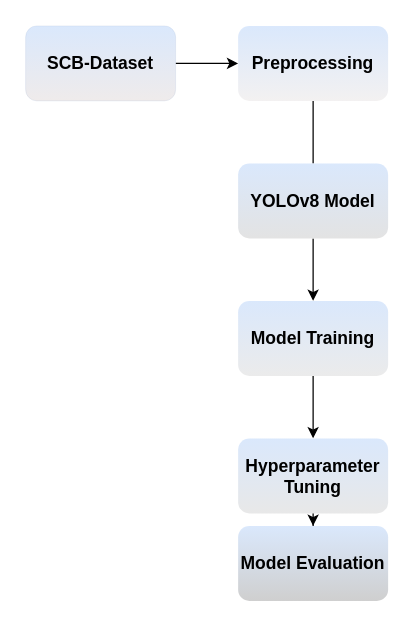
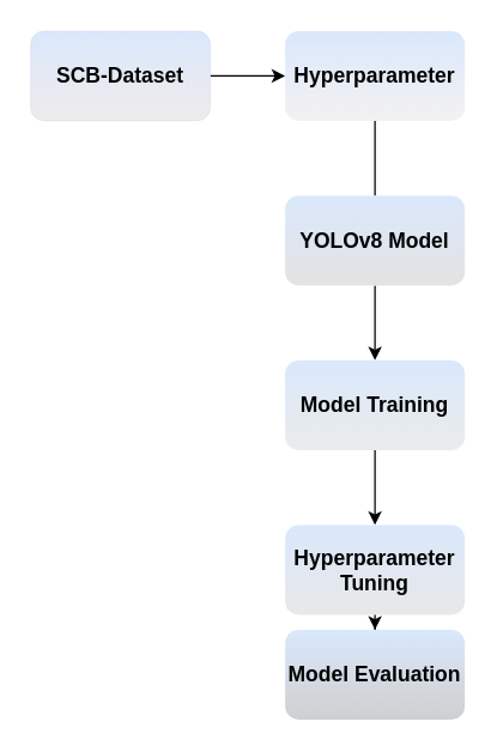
  <mxCell id="0" />
  <mxCell id="1" parent="0" />
  <mxCell id="2" value="" style="edgeStyle=orthogonalEdgeStyle;rounded=0;orthogonalLoop=1;jettySize=auto;html=1;" edge="1" parent="1" source="3" target="5"><mxGeometry relative="1" as="geometry" /></mxCell>
  <mxCell id="3" value="&lt;font style=&quot;font-size: 14px;&quot;&gt;&lt;b&gt;SCB-Dataset&lt;/b&gt;&lt;/font&gt;" style="rounded=1;whiteSpace=wrap;html=1;fillColor=#dae8fc;strokeColor=#6c8ebf;gradientColor=#efebeb;strokeWidth=0;" vertex="1" parent="1"><mxGeometry x="20" y="20" width="120" height="60" as="geometry" /></mxCell>
  <mxCell id="4" value="" style="edgeStyle=orthogonalEdgeStyle;rounded=0;orthogonalLoop=1;jettySize=auto;html=1;endArrow=none;" edge="1" parent="1" source="5" target="7"><mxGeometry relative="1" as="geometry" /></mxCell>
- <mxCell id="5" value="&lt;font style=&quot;font-size: 14px;&quot;&gt;&lt;b&gt;Preprocessing&lt;/b&gt;&lt;/font&gt;" style="rounded=1;whiteSpace=wrap;html=1;fillColor=#dae8fc;strokeColor=none;gradientColor=#f3f1f1;" vertex="1" parent="1"><mxGeometry x="190" y="20" width="120" height="60" as="geometry" /></mxCell>
+ <mxCell id="5" value="&lt;font style=&quot;font-size: 14px;&quot;&gt;&lt;b&gt;Hyperparameter&lt;/b&gt;&lt;/font&gt;" style="rounded=1;whiteSpace=wrap;html=1;fillColor=#dae8fc;strokeColor=none;gradientColor=#f3f1f1;" vertex="1" parent="1"><mxGeometry x="190" y="20" width="120" height="60" as="geometry" /></mxCell>
  <mxCell id="6" value="" style="edgeStyle=orthogonalEdgeStyle;rounded=0;orthogonalLoop=1;jettySize=auto;html=1;" edge="1" parent="1" source="7" target="9"><mxGeometry relative="1" as="geometry" /></mxCell>
  <mxCell id="7" value="&lt;font style=&quot;font-size: 14px;&quot;&gt;&lt;b&gt;YOLOv8 Model&lt;/b&gt;&lt;/font&gt;" style="rounded=1;whiteSpace=wrap;html=1;fillColor=#dae8fc;strokeColor=none;gradientColor=#e3e3e3;" vertex="1" parent="1"><mxGeometry x="190" y="130" width="120" height="60" as="geometry" /></mxCell>
  <mxCell id="8" value="" style="edgeStyle=orthogonalEdgeStyle;rounded=0;orthogonalLoop=1;jettySize=auto;html=1;" edge="1" parent="1" source="9" target="11"><mxGeometry relative="1" as="geometry" /></mxCell>
  <mxCell id="9" value="&lt;span style=&quot;font-size: 14px;&quot;&gt;&lt;b&gt;Model Training&lt;/b&gt;&lt;/span&gt;" style="rounded=1;whiteSpace=wrap;html=1;fillColor=#dae8fc;strokeColor=none;gradientColor=#ebebeb;" vertex="1" parent="1"><mxGeometry x="190" y="240" width="120" height="60" as="geometry" /></mxCell>
  <mxCell id="10" value="" style="edgeStyle=orthogonalEdgeStyle;rounded=0;orthogonalLoop=1;jettySize=auto;html=1;" edge="1" parent="1" source="11" target="12"><mxGeometry relative="1" as="geometry" /></mxCell>
  <mxCell id="11" value="&lt;span style=&quot;font-size: 14px;&quot;&gt;&lt;b&gt;Hyperparameter&lt;br&gt;Tuning&lt;/b&gt;&lt;br&gt;&lt;/span&gt;" style="rounded=1;whiteSpace=wrap;html=1;fillColor=#DAE8FC;strokeColor=none;gradientColor=#e8e8e8;" vertex="1" parent="1"><mxGeometry x="190" y="350" width="120" height="60" as="geometry" /></mxCell>
  <mxCell id="12" value="&lt;span style=&quot;font-size: 14px;&quot;&gt;&lt;b&gt;Model Evaluation&lt;/b&gt;&lt;/span&gt;" style="rounded=1;whiteSpace=wrap;html=1;fillColor=#dae8fc;strokeColor=none;gradientColor=#cfcfcf;" vertex="1" parent="1"><mxGeometry x="190" y="420" width="120" height="60" as="geometry" /></mxCell>
